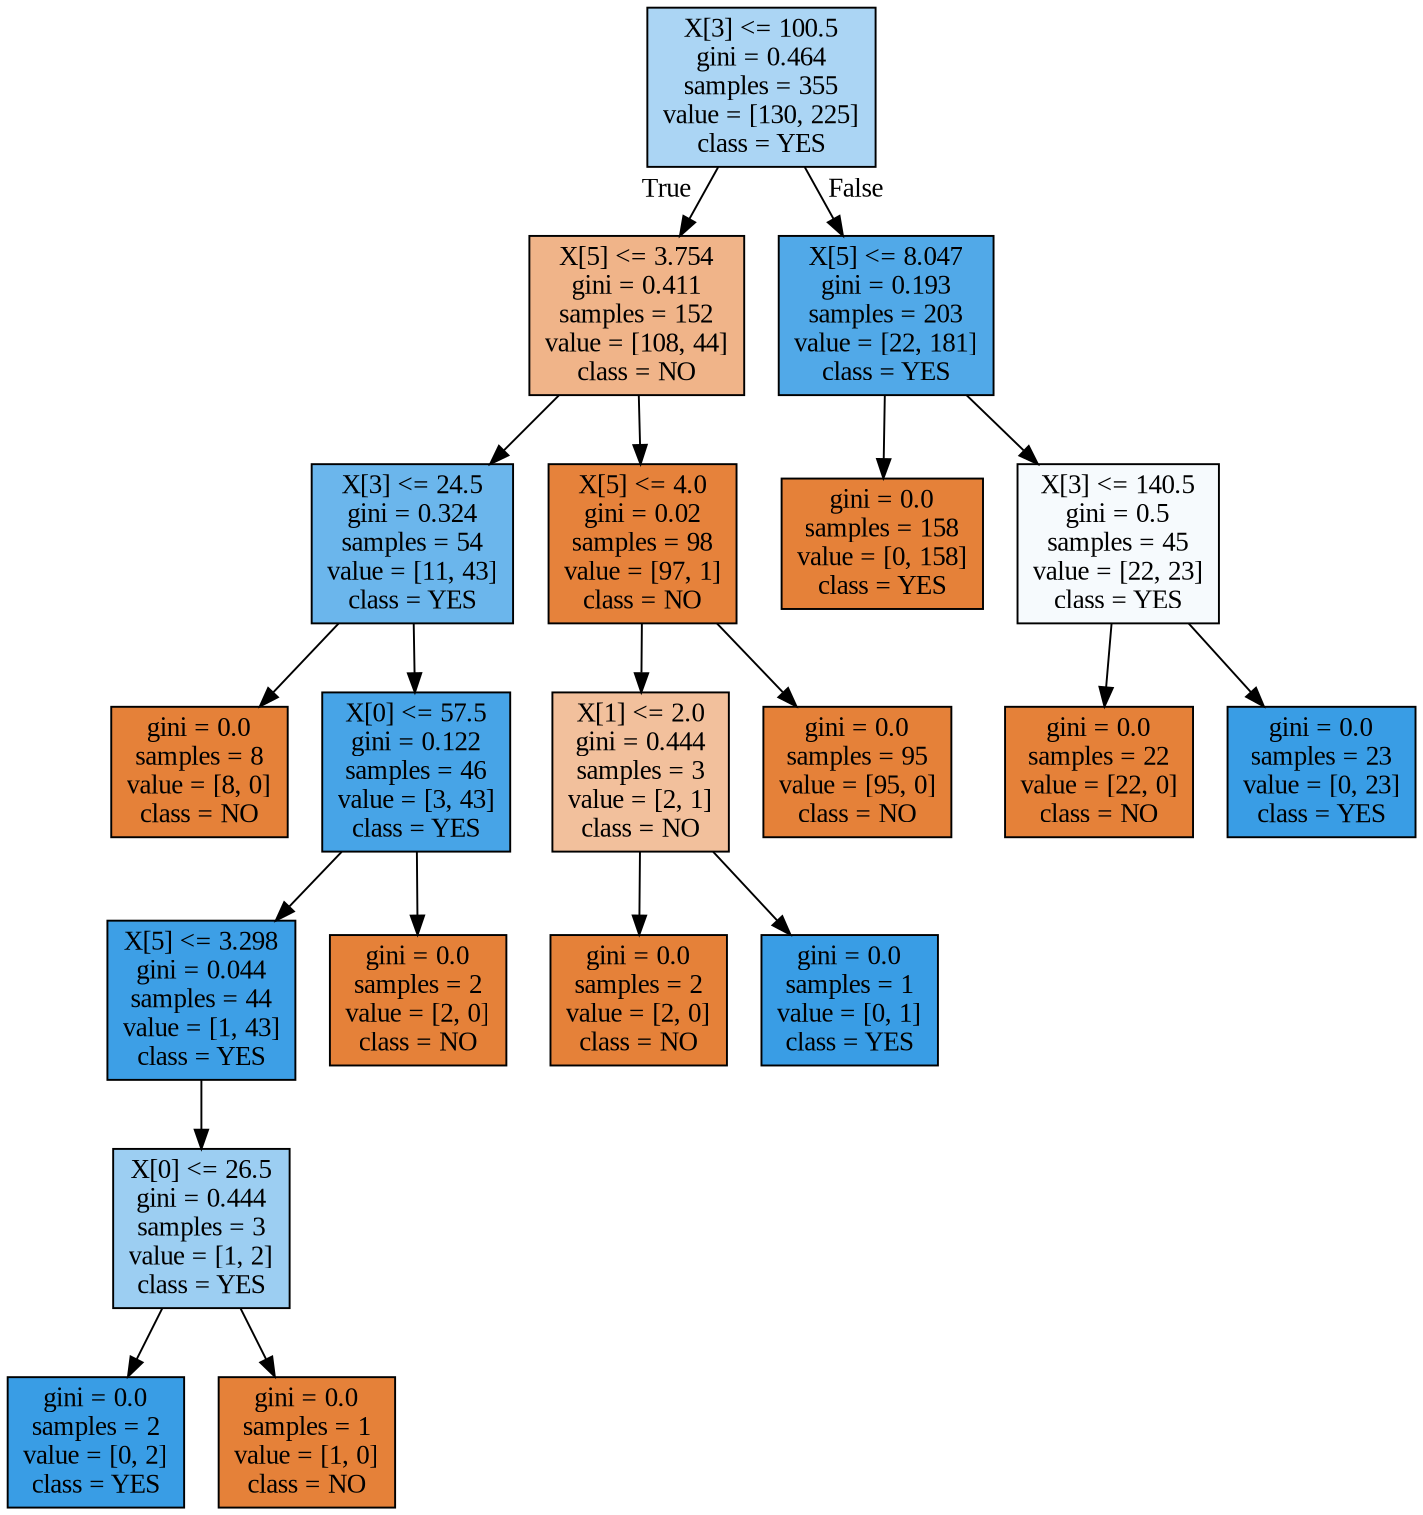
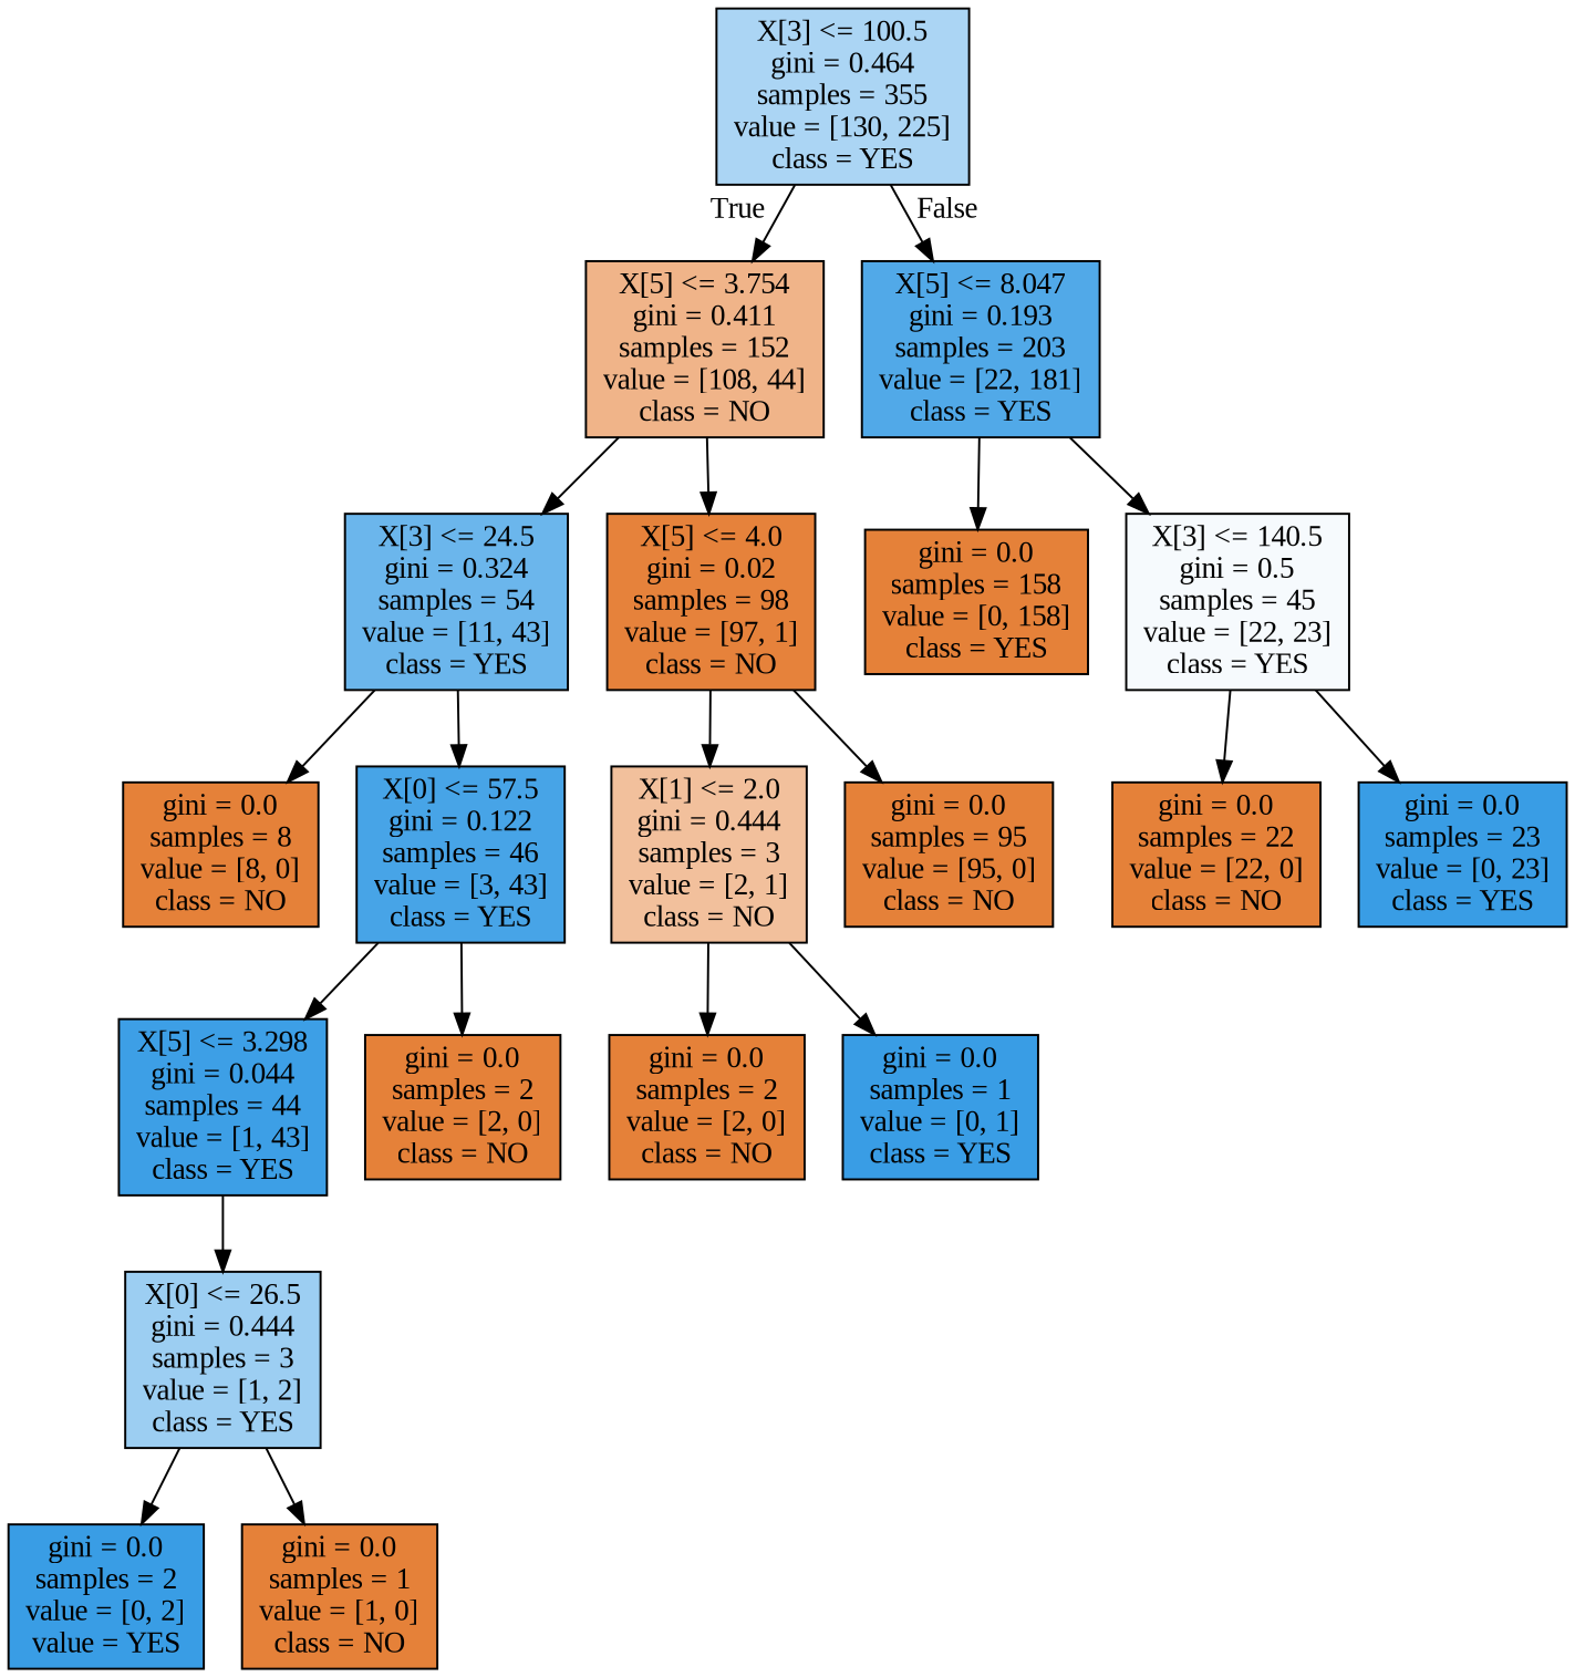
  digraph {
    fontname="Liberation Serif"
    node [color=black fillcolor="#e58139ff" fontname="Liberation Serif" shape=box style=filled]
    edge [fontname="Liberation Serif"]
    n1 [fillcolor="#399de56c" label="X[3] <= 100.5\ngini = 0.464\nsamples = 355\nvalue = [130, 225]\nclass = YES"]
    n2 [fillcolor="#e5813997" label="X[5] <= 3.754\ngini = 0.411\nsamples = 152\nvalue = [108, 44]\nclass = NO"]
    n3 [fillcolor="#399de5e0" label="X[5] <= 8.047\ngini = 0.193\nsamples = 203\nvalue = [22, 181]\nclass = YES"]
    n4 [fillcolor="#399de5be" label="X[3] <= 24.5\ngini = 0.324\nsamples = 54\nvalue = [11, 43]\nclass = YES"]
    n5 [fillcolor="#e58139fc" label="X[5] <= 4.0\ngini = 0.02\nsamples = 98\nvalue = [97, 1]\nclass = NO"]
    n6 [label="gini = 0.0\nsamples = 158\nvalue = [0, 158]\nclass = YES"]
    n7 [fillcolor="#399de50b" label="X[3] <= 140.5\ngini = 0.5\nsamples = 45\nvalue = [22, 23]\nclass = YES"]
    n8 [label="gini = 0.0\nsamples = 8\nvalue = [8, 0]\nclass = NO"]
    n9 [fillcolor="#399de5ed" label="X[0] <= 57.5\ngini = 0.122\nsamples = 46\nvalue = [3, 43]\nclass = YES"]
    n10 [fillcolor="#e581397f" label="X[1] <= 2.0\ngini = 0.444\nsamples = 3\nvalue = [2, 1]\nclass = NO"]
    n11 [label="gini = 0.0\nsamples = 95\nvalue = [95, 0]\nclass = NO"]
    n12 [fillcolor="#399de5f9" label="X[5] <= 3.298\ngini = 0.044\nsamples = 44\nvalue = [1, 43]\nclass = YES"]
    n13 [label="gini = 0.0\nsamples = 2\nvalue = [2, 0]\nclass = NO"]
    n14 [fillcolor="#399de57f" label="X[0] <= 26.5\ngini = 0.444\nsamples = 3\nvalue = [1, 2]\nclass = YES"]
-   n15 [fillcolor="#399de5ff" label="gini = 0.0\nsamples = 2\nvalue = [0, 2]\nclass = YES"]
+   n15 [fillcolor="#399de5ff" label="gini = 0.0\nsamples = 2\nvalue = [0, 2]\nvalue = YES"]
    n16 [label="gini = 0.0\nsamples = 1\nvalue = [1, 0]\nclass = NO"]
    n17 [label="gini = 0.0\nsamples = 2\nvalue = [2, 0]\nclass = NO"]
    n18 [fillcolor="#399de5ff" label="gini = 0.0\nsamples = 1\nvalue = [0, 1]\nclass = YES"]
    n19 [label="gini = 0.0\nsamples = 22\nvalue = [22, 0]\nclass = NO"]
    n20 [fillcolor="#399de5ff" label="gini = 0.0\nsamples = 23\nvalue = [0, 23]\nclass = YES"]
    n1 -> n2 [headlabel=True labelangle=45 labeldistance=2.5]
    n1 -> n3 [headlabel=False labelangle=-45 labeldistance=2.5]
    n2 -> n4
    n2 -> n5
    n3 -> n6
    n3 -> n7
    n4 -> n8
    n4 -> n9
    n5 -> n10
    n5 -> n11
    n7 -> n19
    n7 -> n20
    n9 -> n12
    n9 -> n13
    n10 -> n17
    n10 -> n18
    n12 -> n14
    n14 -> n15
    n14 -> n16
  }
